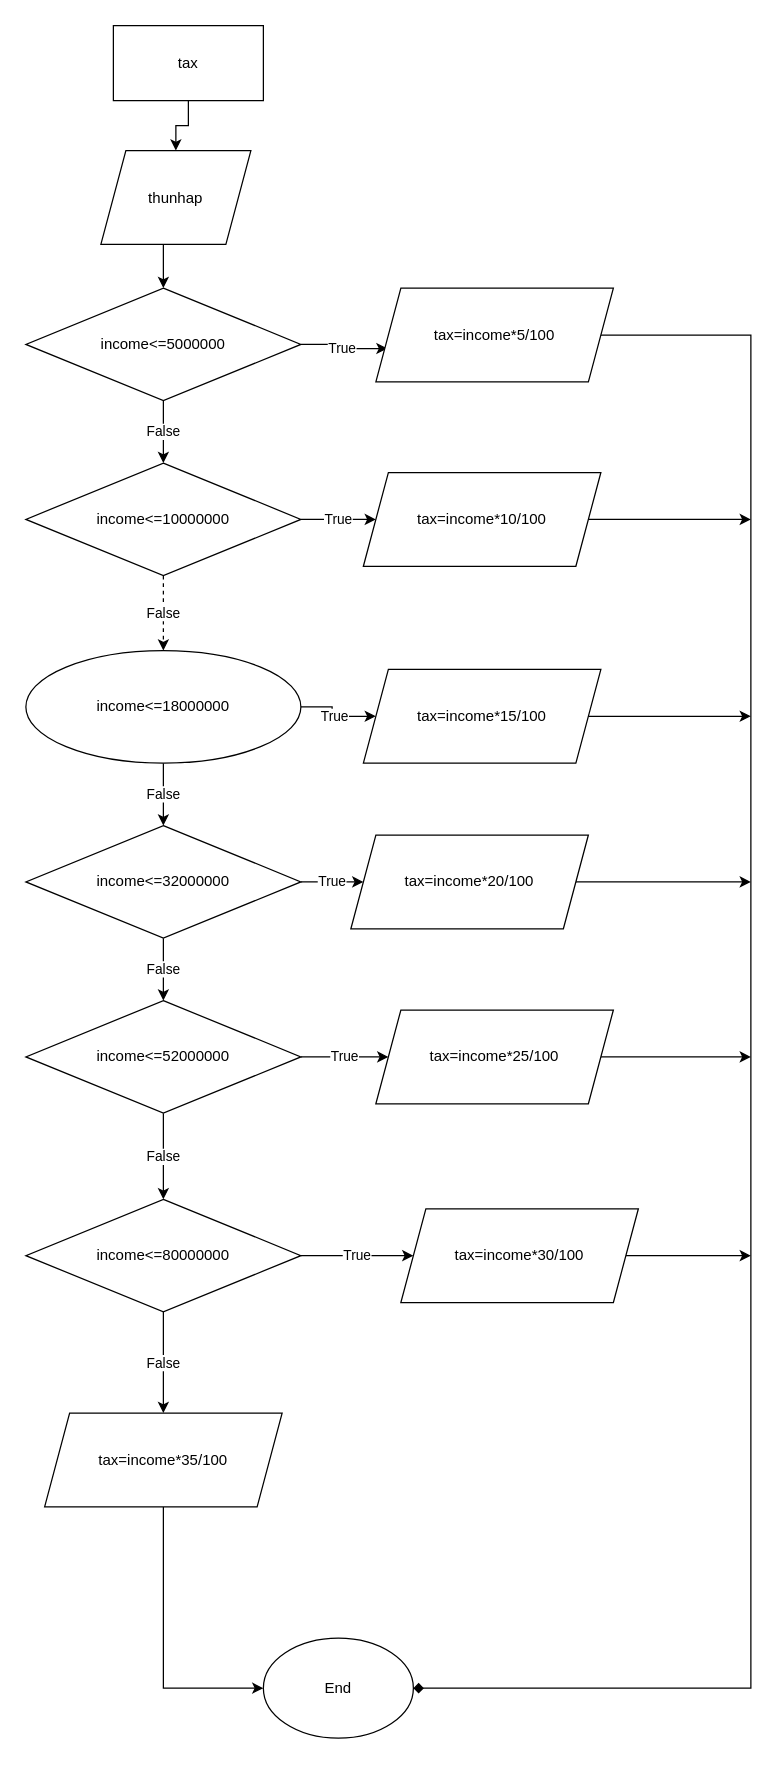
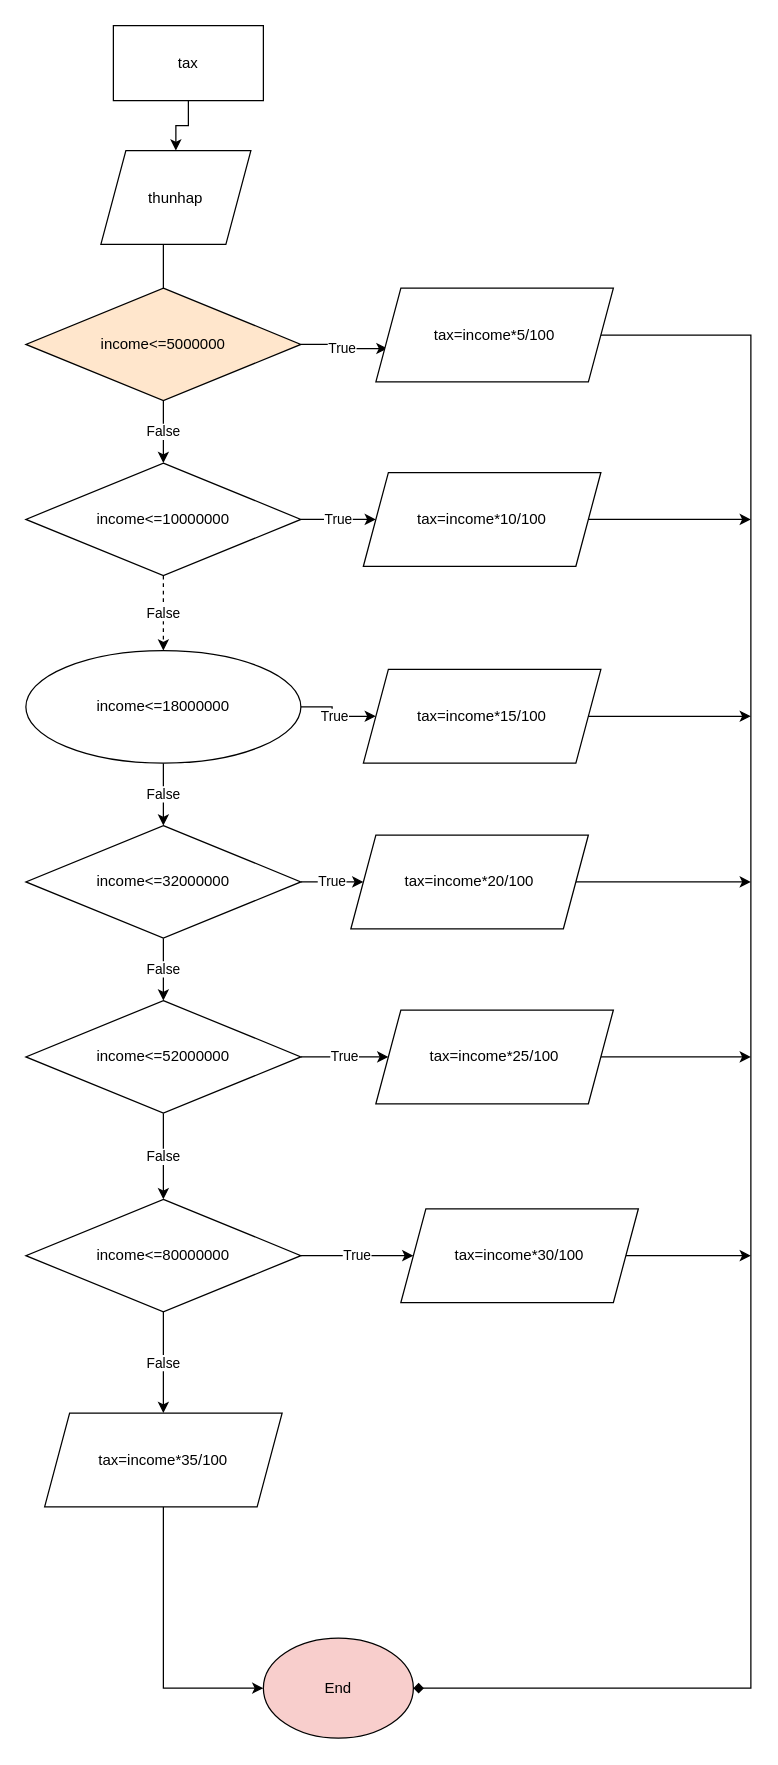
  <mxCell id="0" />
  <mxCell id="1" parent="0" />
- <mxCell id="2" style="edgeStyle=orthogonalEdgeStyle;rounded=0;orthogonalLoop=1;jettySize=auto;html=1;exitX=0.5;exitY=1;exitDx=0;exitDy=0;entryX=0.5;entryY=0;entryDx=0;entryDy=0;" parent="1" source="3" target="8" edge="1"><mxGeometry relative="1" as="geometry" /></mxCell>
+ <mxCell id="2" style="edgeStyle=orthogonalEdgeStyle;rounded=0;orthogonalLoop=1;jettySize=auto;html=1;exitX=0.5;exitY=1;exitDx=0;exitDy=0;entryX=0.5;entryY=0;entryDx=0;entryDy=0;endArrow=none;" parent="1" source="3" target="8" edge="1"><mxGeometry relative="1" as="geometry" /></mxCell>
  <mxCell id="3" value="thunhap" style="shape=parallelogram;perimeter=parallelogramPerimeter;whiteSpace=wrap;html=1;fixedSize=1;" parent="1" vertex="1"><mxGeometry x="80" y="120" width="120" height="75" as="geometry" /></mxCell>
  <mxCell id="4" style="edgeStyle=orthogonalEdgeStyle;rounded=0;orthogonalLoop=1;jettySize=auto;html=1;" parent="1" source="5" target="3" edge="1"><mxGeometry relative="1" as="geometry" /></mxCell>
  <mxCell id="5" value="tax" style="rounded=0;whiteSpace=wrap;html=1;" parent="1" vertex="1"><mxGeometry x="90" y="20" width="120" height="60" as="geometry" /></mxCell>
  <mxCell id="6" value="False" style="edgeStyle=orthogonalEdgeStyle;rounded=0;orthogonalLoop=1;jettySize=auto;html=1;entryX=0.5;entryY=0;entryDx=0;entryDy=0;" parent="1" source="8" target="11" edge="1"><mxGeometry relative="1" as="geometry" /></mxCell>
  <mxCell id="7" value="True" style="edgeStyle=orthogonalEdgeStyle;rounded=0;orthogonalLoop=1;jettySize=auto;html=1;entryX=0.049;entryY=0.644;entryDx=0;entryDy=0;entryPerimeter=0;" parent="1" source="8" target="25" edge="1"><mxGeometry relative="1" as="geometry" /></mxCell>
- <mxCell id="8" value="income&amp;lt;=5000000" style="rhombus;whiteSpace=wrap;html=1;" parent="1" vertex="1"><mxGeometry x="20" y="230" width="220" height="90" as="geometry" /></mxCell>
+ <mxCell id="8" value="income&amp;lt;=5000000" style="rhombus;whiteSpace=wrap;html=1;fillColor=#ffe6cc;" parent="1" vertex="1"><mxGeometry x="20" y="230" width="220" height="90" as="geometry" /></mxCell>
  <mxCell id="9" value="False" style="edgeStyle=orthogonalEdgeStyle;rounded=0;orthogonalLoop=1;jettySize=auto;html=1;dashed=1;" parent="1" source="11" target="14" edge="1"><mxGeometry relative="1" as="geometry" /></mxCell>
  <mxCell id="10" value="True" style="edgeStyle=orthogonalEdgeStyle;rounded=0;orthogonalLoop=1;jettySize=auto;html=1;entryX=0;entryY=0.5;entryDx=0;entryDy=0;" parent="1" source="11" target="27" edge="1"><mxGeometry relative="1" as="geometry" /></mxCell>
  <mxCell id="11" value="income&amp;lt;=10000000" style="rhombus;whiteSpace=wrap;html=1;" parent="1" vertex="1"><mxGeometry x="20" y="370" width="220" height="90" as="geometry" /></mxCell>
  <mxCell id="12" value="False" style="edgeStyle=orthogonalEdgeStyle;rounded=0;orthogonalLoop=1;jettySize=auto;html=1;" parent="1" source="14" target="17" edge="1"><mxGeometry relative="1" as="geometry" /></mxCell>
  <mxCell id="13" value="True" style="edgeStyle=orthogonalEdgeStyle;rounded=0;orthogonalLoop=1;jettySize=auto;html=1;entryX=0;entryY=0.5;entryDx=0;entryDy=0;" parent="1" source="14" target="29" edge="1"><mxGeometry relative="1" as="geometry" /></mxCell>
  <mxCell id="14" value="income&amp;lt;=18000000" style="ellipse;whiteSpace=wrap;html=1;" parent="1" vertex="1"><mxGeometry x="20" y="520" width="220" height="90" as="geometry" /></mxCell>
  <mxCell id="15" value="False" style="edgeStyle=orthogonalEdgeStyle;rounded=0;orthogonalLoop=1;jettySize=auto;html=1;" parent="1" source="17" target="20" edge="1"><mxGeometry relative="1" as="geometry" /></mxCell>
  <mxCell id="16" value="True" style="edgeStyle=orthogonalEdgeStyle;rounded=0;orthogonalLoop=1;jettySize=auto;html=1;" parent="1" source="17" target="31" edge="1"><mxGeometry relative="1" as="geometry" /></mxCell>
  <mxCell id="17" value="income&amp;lt;=32000000" style="rhombus;whiteSpace=wrap;html=1;" parent="1" vertex="1"><mxGeometry x="20" y="660" width="220" height="90" as="geometry" /></mxCell>
  <mxCell id="18" value="False" style="edgeStyle=orthogonalEdgeStyle;rounded=0;orthogonalLoop=1;jettySize=auto;html=1;" parent="1" source="20" target="23" edge="1"><mxGeometry relative="1" as="geometry" /></mxCell>
  <mxCell id="19" value="True" style="edgeStyle=orthogonalEdgeStyle;rounded=0;orthogonalLoop=1;jettySize=auto;html=1;" parent="1" source="20" target="33" edge="1"><mxGeometry relative="1" as="geometry" /></mxCell>
  <mxCell id="20" value="income&amp;lt;=52000000" style="rhombus;whiteSpace=wrap;html=1;" parent="1" vertex="1"><mxGeometry x="20" y="800" width="220" height="90" as="geometry" /></mxCell>
  <mxCell id="21" value="False" style="edgeStyle=orthogonalEdgeStyle;rounded=0;orthogonalLoop=1;jettySize=auto;html=1;" parent="1" source="23" target="37" edge="1"><mxGeometry relative="1" as="geometry" /></mxCell>
  <mxCell id="22" value="True" style="edgeStyle=orthogonalEdgeStyle;rounded=0;orthogonalLoop=1;jettySize=auto;html=1;" parent="1" source="23" target="35" edge="1"><mxGeometry relative="1" as="geometry" /></mxCell>
  <mxCell id="23" value="income&amp;lt;=80000000" style="rhombus;whiteSpace=wrap;html=1;" parent="1" vertex="1"><mxGeometry x="20" y="959" width="220" height="90" as="geometry" /></mxCell>
  <mxCell id="24" style="edgeStyle=orthogonalEdgeStyle;rounded=0;orthogonalLoop=1;jettySize=auto;html=1;entryX=1;entryY=0.5;entryDx=0;entryDy=0;endArrow=diamond;" parent="1" source="25" target="38" edge="1"><mxGeometry relative="1" as="geometry"><mxPoint x="590" y="1250" as="targetPoint" /><Array as="points"><mxPoint x="600" y="268" /><mxPoint x="600" y="1350" /></Array></mxGeometry></mxCell>
  <mxCell id="25" value="tax=income*5/100" style="shape=parallelogram;perimeter=parallelogramPerimeter;whiteSpace=wrap;html=1;fixedSize=1;" parent="1" vertex="1"><mxGeometry x="300" y="230" width="190" height="75" as="geometry" /></mxCell>
  <mxCell id="26" style="edgeStyle=orthogonalEdgeStyle;rounded=0;orthogonalLoop=1;jettySize=auto;html=1;" parent="1" source="27" edge="1"><mxGeometry relative="1" as="geometry"><mxPoint x="600" y="415" as="targetPoint" /></mxGeometry></mxCell>
  <mxCell id="27" value="tax=income*10/100" style="shape=parallelogram;perimeter=parallelogramPerimeter;whiteSpace=wrap;html=1;fixedSize=1;" parent="1" vertex="1"><mxGeometry x="290" y="377.5" width="190" height="75" as="geometry" /></mxCell>
  <mxCell id="28" style="edgeStyle=orthogonalEdgeStyle;rounded=0;orthogonalLoop=1;jettySize=auto;html=1;" parent="1" source="29" edge="1"><mxGeometry relative="1" as="geometry"><mxPoint x="600" y="572.5" as="targetPoint" /></mxGeometry></mxCell>
  <mxCell id="29" value="tax=income*15/100" style="shape=parallelogram;perimeter=parallelogramPerimeter;whiteSpace=wrap;html=1;fixedSize=1;" parent="1" vertex="1"><mxGeometry x="290" y="535" width="190" height="75" as="geometry" /></mxCell>
  <mxCell id="30" style="edgeStyle=orthogonalEdgeStyle;rounded=0;orthogonalLoop=1;jettySize=auto;html=1;" parent="1" source="31" edge="1"><mxGeometry relative="1" as="geometry"><mxPoint x="600" y="705" as="targetPoint" /></mxGeometry></mxCell>
  <mxCell id="31" value="tax=income*20/100" style="shape=parallelogram;perimeter=parallelogramPerimeter;whiteSpace=wrap;html=1;fixedSize=1;" parent="1" vertex="1"><mxGeometry x="280" y="667.5" width="190" height="75" as="geometry" /></mxCell>
  <mxCell id="32" style="edgeStyle=orthogonalEdgeStyle;rounded=0;orthogonalLoop=1;jettySize=auto;html=1;" parent="1" source="33" edge="1"><mxGeometry relative="1" as="geometry"><mxPoint x="600" y="845" as="targetPoint" /></mxGeometry></mxCell>
  <mxCell id="33" value="tax=income*25/100" style="shape=parallelogram;perimeter=parallelogramPerimeter;whiteSpace=wrap;html=1;fixedSize=1;" parent="1" vertex="1"><mxGeometry x="300" y="807.5" width="190" height="75" as="geometry" /></mxCell>
  <mxCell id="34" style="edgeStyle=orthogonalEdgeStyle;rounded=0;orthogonalLoop=1;jettySize=auto;html=1;" parent="1" source="35" edge="1"><mxGeometry relative="1" as="geometry"><mxPoint x="600" y="1004" as="targetPoint" /></mxGeometry></mxCell>
  <mxCell id="35" value="tax=income*30/100" style="shape=parallelogram;perimeter=parallelogramPerimeter;whiteSpace=wrap;html=1;fixedSize=1;" parent="1" vertex="1"><mxGeometry x="320" y="966.5" width="190" height="75" as="geometry" /></mxCell>
  <mxCell id="36" style="edgeStyle=orthogonalEdgeStyle;rounded=0;orthogonalLoop=1;jettySize=auto;html=1;entryX=0;entryY=0.5;entryDx=0;entryDy=0;" parent="1" source="37" target="38" edge="1"><mxGeometry relative="1" as="geometry" /></mxCell>
  <mxCell id="37" value="&#09;tax=income*35/100" style="shape=parallelogram;perimeter=parallelogramPerimeter;whiteSpace=wrap;html=1;fixedSize=1;" parent="1" vertex="1"><mxGeometry x="35" y="1130" width="190" height="75" as="geometry" /></mxCell>
- <mxCell id="38" value="End" style="ellipse;whiteSpace=wrap;html=1;" parent="1" vertex="1"><mxGeometry x="210" y="1310" width="120" height="80" as="geometry" /></mxCell>
+ <mxCell id="38" value="End" style="ellipse;whiteSpace=wrap;html=1;fillColor=#f8cecc;" parent="1" vertex="1"><mxGeometry x="210" y="1310" width="120" height="80" as="geometry" /></mxCell>
